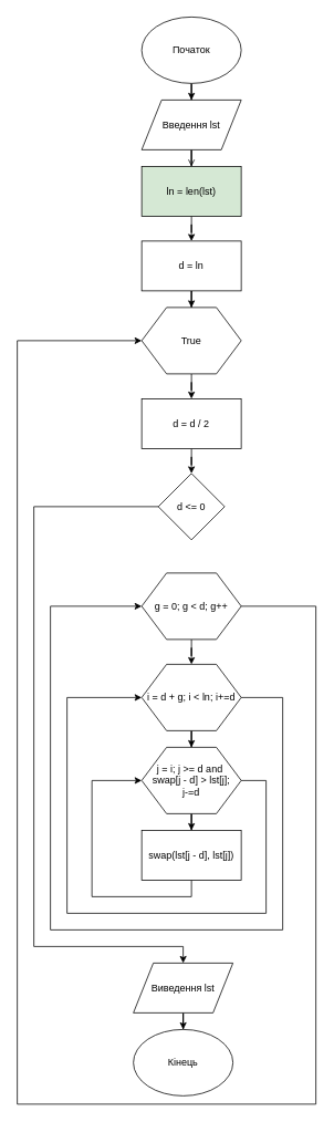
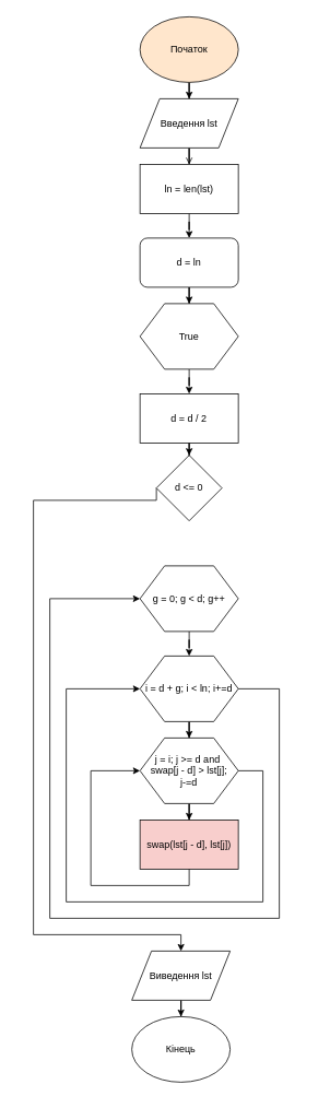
  <mxCell id="0" />
  <mxCell id="1" parent="0" />
  <mxCell id="2" value="" style="edgeStyle=orthogonalEdgeStyle;rounded=0;orthogonalLoop=1;jettySize=auto;html=1;" edge="1" parent="1" source="3" target="5"><mxGeometry relative="1" as="geometry" /></mxCell>
- <mxCell id="3" value="Початок" style="ellipse;whiteSpace=wrap;html=1;" vertex="1" parent="1"><mxGeometry x="170" y="20" width="120" height="80" as="geometry" /></mxCell>
+ <mxCell id="3" value="Початок" style="ellipse;whiteSpace=wrap;html=1;fillColor=#ffe6cc;" vertex="1" parent="1"><mxGeometry x="170" y="20" width="120" height="80" as="geometry" /></mxCell>
  <mxCell id="4" value="" style="edgeStyle=orthogonalEdgeStyle;rounded=0;orthogonalLoop=1;jettySize=auto;html=1;endArrow=open;" edge="1" parent="1" source="5" target="7"><mxGeometry relative="1" as="geometry" /></mxCell>
  <mxCell id="5" value="Введення lst" style="shape=parallelogram;perimeter=parallelogramPerimeter;whiteSpace=wrap;html=1;" vertex="1" parent="1"><mxGeometry x="170" y="120" width="120" height="60" as="geometry" /></mxCell>
  <mxCell id="6" value="" style="edgeStyle=orthogonalEdgeStyle;rounded=0;orthogonalLoop=1;jettySize=auto;html=1;" edge="1" parent="1" source="7" target="20"><mxGeometry relative="1" as="geometry" /></mxCell>
- <mxCell id="7" value="ln = len(lst)" style="rounded=0;whiteSpace=wrap;html=1;fillColor=#d5e8d4;" vertex="1" parent="1"><mxGeometry x="170" y="200" width="120" height="60" as="geometry" /></mxCell>
+ <mxCell id="7" value="ln = len(lst)" style="rounded=0;whiteSpace=wrap;html=1;" vertex="1" parent="1"><mxGeometry x="170" y="200" width="120" height="60" as="geometry" /></mxCell>
  <mxCell id="8" value="" style="edgeStyle=orthogonalEdgeStyle;rounded=0;orthogonalLoop=1;jettySize=auto;html=1;" edge="1" parent="1" source="10" target="13"><mxGeometry relative="1" as="geometry" /></mxCell>
  <mxCell id="9" style="edgeStyle=orthogonalEdgeStyle;rounded=0;orthogonalLoop=1;jettySize=auto;html=1;exitX=1;exitY=0.5;exitDx=0;exitDy=0;entryX=0;entryY=0.5;entryDx=0;entryDy=0;" edge="1" parent="1" source="10" target="29"><mxGeometry relative="1" as="geometry"><mxPoint x="50" y="720" as="targetPoint" /><Array as="points"><mxPoint x="340" y="840" /><mxPoint x="340" y="1120" /><mxPoint x="60" y="1120" /><mxPoint x="60" y="730" /></Array></mxGeometry></mxCell>
  <mxCell id="10" value="i = d + g; i &amp;lt; ln; i+=d" style="shape=hexagon;perimeter=hexagonPerimeter2;whiteSpace=wrap;html=1;" vertex="1" parent="1"><mxGeometry x="170" y="800" width="120" height="80" as="geometry" /></mxCell>
  <mxCell id="11" value="" style="edgeStyle=orthogonalEdgeStyle;rounded=0;orthogonalLoop=1;jettySize=auto;html=1;" edge="1" parent="1" source="13" target="15"><mxGeometry relative="1" as="geometry" /></mxCell>
  <mxCell id="12" style="edgeStyle=orthogonalEdgeStyle;rounded=0;orthogonalLoop=1;jettySize=auto;html=1;exitX=1;exitY=0.5;exitDx=0;exitDy=0;entryX=0;entryY=0.5;entryDx=0;entryDy=0;" edge="1" parent="1" source="13" target="10"><mxGeometry relative="1" as="geometry"><mxPoint x="90" y="840" as="targetPoint" /><Array as="points"><mxPoint x="320" y="940" /><mxPoint x="320" y="1100" /><mxPoint x="80" y="1100" /><mxPoint x="80" y="840" /></Array></mxGeometry></mxCell>
  <mxCell id="13" value="j = i; j &amp;gt;= d and&amp;nbsp;&lt;br&gt;swap[j - d] &amp;gt; lst[j];&lt;br&gt;j-=d" style="shape=hexagon;perimeter=hexagonPerimeter2;whiteSpace=wrap;html=1;" vertex="1" parent="1"><mxGeometry x="170" y="900" width="120" height="80" as="geometry" /></mxCell>
  <mxCell id="14" style="edgeStyle=orthogonalEdgeStyle;rounded=0;orthogonalLoop=1;jettySize=auto;html=1;exitX=0.5;exitY=1;exitDx=0;exitDy=0;entryX=0;entryY=0.5;entryDx=0;entryDy=0;" edge="1" parent="1" source="15" target="13"><mxGeometry relative="1" as="geometry"><mxPoint x="120" y="940" as="targetPoint" /><Array as="points"><mxPoint x="230" y="1080" /><mxPoint x="110" y="1080" /><mxPoint x="110" y="940" /></Array></mxGeometry></mxCell>
- <mxCell id="15" value="swap(lst[j - d], lst[j])" style="rounded=0;whiteSpace=wrap;html=1;" vertex="1" parent="1"><mxGeometry x="170" y="1000" width="120" height="60" as="geometry" /></mxCell>
+ <mxCell id="15" value="swap(lst[j - d], lst[j])" style="rounded=0;whiteSpace=wrap;html=1;fillColor=#f8cecc;" vertex="1" parent="1"><mxGeometry x="170" y="1000" width="120" height="60" as="geometry" /></mxCell>
  <mxCell id="16" value="" style="edgeStyle=orthogonalEdgeStyle;rounded=0;orthogonalLoop=1;jettySize=auto;html=1;" edge="1" parent="1" source="17" target="18"><mxGeometry relative="1" as="geometry" /></mxCell>
  <mxCell id="17" value="Виведення lst" style="shape=parallelogram;perimeter=parallelogramPerimeter;whiteSpace=wrap;html=1;" vertex="1" parent="1"><mxGeometry x="160" y="1160" width="120" height="60" as="geometry" /></mxCell>
  <mxCell id="18" value="Кінець" style="ellipse;whiteSpace=wrap;html=1;" vertex="1" parent="1"><mxGeometry x="160" y="1240" width="120" height="80" as="geometry" /></mxCell>
  <mxCell id="19" value="" style="edgeStyle=orthogonalEdgeStyle;rounded=0;orthogonalLoop=1;jettySize=auto;html=1;" edge="1" parent="1" source="20" target="22"><mxGeometry relative="1" as="geometry" /></mxCell>
- <mxCell id="20" value="d = ln" style="rounded=0;whiteSpace=wrap;html=1;" vertex="1" parent="1"><mxGeometry x="170" y="290" width="120" height="60" as="geometry" /></mxCell>
+ <mxCell id="20" value="d = ln" style="whiteSpace=wrap;html=1;rounded=1;" vertex="1" parent="1"><mxGeometry x="170" y="290" width="120" height="60" as="geometry" /></mxCell>
  <mxCell id="21" value="" style="edgeStyle=orthogonalEdgeStyle;rounded=0;orthogonalLoop=1;jettySize=auto;html=1;" edge="1" parent="1" source="22" target="24"><mxGeometry relative="1" as="geometry" /></mxCell>
  <mxCell id="22" value="True" style="shape=hexagon;perimeter=hexagonPerimeter2;whiteSpace=wrap;html=1;" vertex="1" parent="1"><mxGeometry x="170" y="370" width="120" height="80" as="geometry" /></mxCell>
  <mxCell id="23" value="" style="edgeStyle=orthogonalEdgeStyle;rounded=0;orthogonalLoop=1;jettySize=auto;html=1;" edge="1" parent="1" source="24" target="26"><mxGeometry relative="1" as="geometry" /></mxCell>
  <mxCell id="24" value="d = d / 2" style="rounded=0;whiteSpace=wrap;html=1;" vertex="1" parent="1"><mxGeometry x="170" y="480" width="120" height="60" as="geometry" /></mxCell>
  <mxCell id="25" style="edgeStyle=orthogonalEdgeStyle;rounded=0;orthogonalLoop=1;jettySize=auto;html=1;exitX=0;exitY=0.5;exitDx=0;exitDy=0;entryX=0.5;entryY=0;entryDx=0;entryDy=0;" edge="1" parent="1" source="26" target="17"><mxGeometry relative="1" as="geometry"><mxPoint x="40" y="1160" as="targetPoint" /><Array as="points"><mxPoint x="40" y="610" /><mxPoint x="40" y="1140" /><mxPoint x="220" y="1140" /></Array></mxGeometry></mxCell>
- <mxCell id="26" value="d &amp;lt;= 0" style="rhombus;whiteSpace=wrap;html=1;" vertex="1" parent="1"><mxGeometry x="190" y="570" width="80" height="80" as="geometry" /></mxCell>
+ <mxCell id="26" value="d &amp;lt;= 0" style="rhombus;whiteSpace=wrap;html=1;" vertex="1" parent="1"><mxGeometry x="190" y="555" width="80" height="80" as="geometry" /></mxCell>
  <mxCell id="27" value="" style="edgeStyle=orthogonalEdgeStyle;rounded=0;orthogonalLoop=1;jettySize=auto;html=1;entryX=0.5;entryY=0;entryDx=0;entryDy=0;" edge="1" parent="1" source="29" target="10"><mxGeometry relative="1" as="geometry"><mxPoint x="230" y="860" as="targetPoint" /></mxGeometry></mxCell>
- <mxCell id="28" style="edgeStyle=orthogonalEdgeStyle;rounded=0;orthogonalLoop=1;jettySize=auto;html=1;exitX=1;exitY=0.5;exitDx=0;exitDy=0;entryX=0;entryY=0.5;entryDx=0;entryDy=0;" edge="1" parent="1" source="29" target="22"><mxGeometry relative="1" as="geometry"><mxPoint x="30" y="410" as="targetPoint" /><Array as="points"><mxPoint x="380" y="730" /><mxPoint x="380" y="1330" /><mxPoint x="20" y="1330" /><mxPoint x="20" y="410" /></Array></mxGeometry></mxCell>
  <mxCell id="29" value="g = 0; g &amp;lt; d; g++" style="shape=hexagon;perimeter=hexagonPerimeter2;whiteSpace=wrap;html=1;" vertex="1" parent="1"><mxGeometry x="170" y="690" width="120" height="80" as="geometry" /></mxCell>
